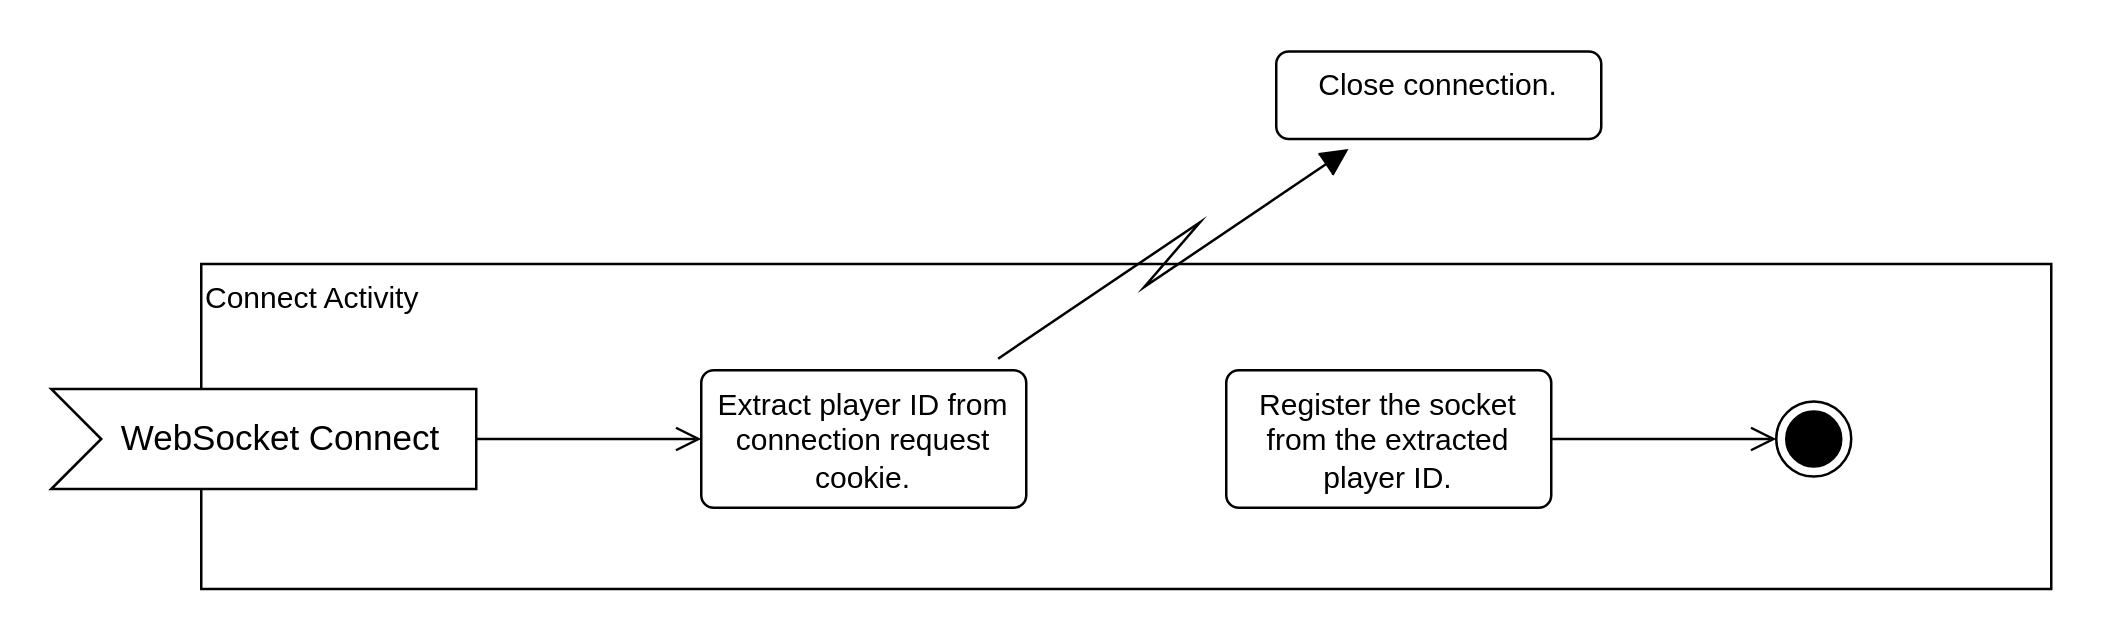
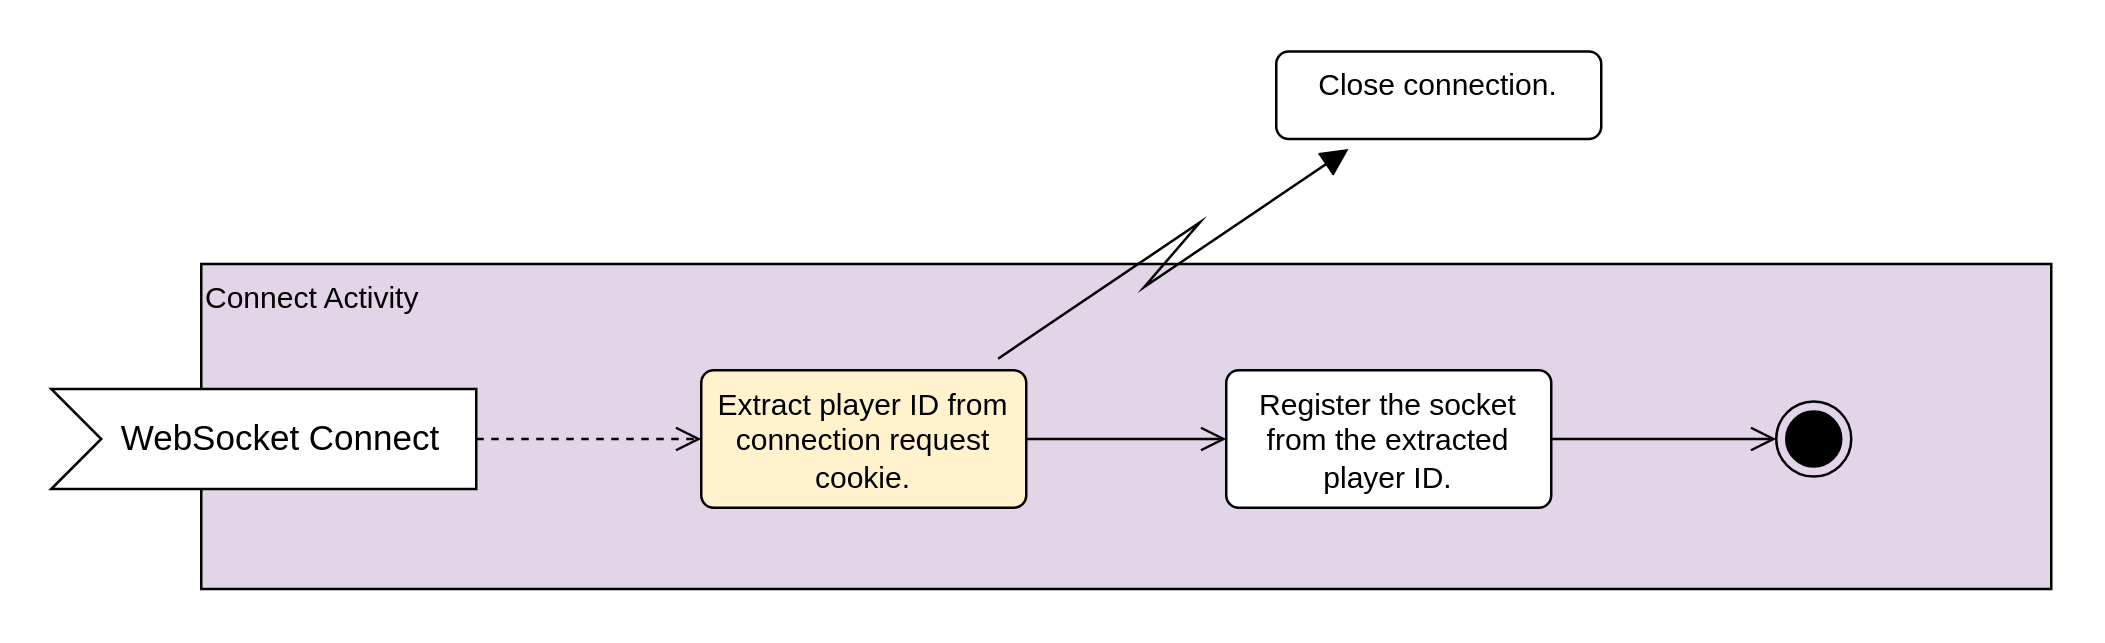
  <mxCell id="0" />
  <mxCell id="1" parent="0" />
- <mxCell id="2" value="Connect Activity" style="html=1;dashed=0;whiteSpace=wrap;align=left;verticalAlign=top;" vertex="1" parent="1"><mxGeometry x="80" y="105" width="740" height="130" as="geometry" /></mxCell>
+ <mxCell id="2" value="Connect Activity" style="html=1;dashed=0;whiteSpace=wrap;align=left;verticalAlign=top;fillColor=#e1d5e7;" vertex="1" parent="1"><mxGeometry x="80" y="105" width="740" height="130" as="geometry" /></mxCell>
  <mxCell id="3" value="WebSocket Connect" style="html=1;shape=mxgraph.infographic.ribbonSimple;notch1=20;notch2=0;align=center;verticalAlign=middle;fontSize=14;fontStyle=0;fillColor=#FFFFFF;flipH=0;spacingRight=0;spacingLeft=14;whiteSpace=wrap;" vertex="1" parent="1"><mxGeometry x="20" y="155" width="170" height="40" as="geometry" /></mxCell>
- <mxCell id="4" value="Extract player ID from connection request cookie." style="html=1;align=center;verticalAlign=top;rounded=1;absoluteArcSize=1;arcSize=10;dashed=0;whiteSpace=wrap;" vertex="1" parent="1"><mxGeometry x="280" y="147.5" width="130" height="55" as="geometry" /></mxCell>
- <mxCell id="5" value="" style="endArrow=open;startArrow=none;endFill=0;startFill=0;endSize=8;html=1;verticalAlign=bottom;labelBackgroundColor=none;strokeWidth=1;rounded=0;" edge="1" parent="1" source="3" target="4"><mxGeometry width="160" relative="1" as="geometry"><mxPoint x="200" y="140" as="sourcePoint" /><mxPoint x="570" y="195" as="targetPoint" /></mxGeometry></mxCell>
+ <mxCell id="4" value="Extract player ID from connection request cookie." style="html=1;align=center;verticalAlign=top;rounded=1;absoluteArcSize=1;arcSize=10;dashed=0;whiteSpace=wrap;fillColor=#fff2cc;" vertex="1" parent="1"><mxGeometry x="280" y="147.5" width="130" height="55" as="geometry" /></mxCell>
+ <mxCell id="5" value="" style="endArrow=open;startArrow=none;endFill=0;startFill=0;endSize=8;html=1;verticalAlign=bottom;labelBackgroundColor=none;strokeWidth=1;rounded=0;dashed=1;" edge="1" parent="1" source="3" target="4"><mxGeometry width="160" relative="1" as="geometry"><mxPoint x="200" y="140" as="sourcePoint" /><mxPoint x="570" y="195" as="targetPoint" /></mxGeometry></mxCell>
  <mxCell id="6" value="" style="shape=mxgraph.lean_mapping.electronic_info_flow_edge;html=1;rounded=0;" edge="1" parent="1" source="4" target="11"><mxGeometry width="160" relative="1" as="geometry"><mxPoint x="539" y="150" as="sourcePoint" /><mxPoint x="440" y="65" as="targetPoint" /></mxGeometry></mxCell>
  <mxCell id="7" value="Register the socket from the extracted player ID." style="html=1;align=center;verticalAlign=top;rounded=1;absoluteArcSize=1;arcSize=10;dashed=0;whiteSpace=wrap;" vertex="1" parent="1"><mxGeometry x="490" y="147.5" width="130" height="55" as="geometry" /></mxCell>
+ <mxCell id="8" value="" style="endArrow=open;startArrow=none;endFill=0;startFill=0;endSize=8;html=1;verticalAlign=bottom;labelBackgroundColor=none;strokeWidth=1;rounded=0;" edge="1" parent="1" source="4" target="7"><mxGeometry width="160" relative="1" as="geometry"><mxPoint x="200" y="185" as="sourcePoint" /><mxPoint x="290" y="185" as="targetPoint" /></mxGeometry></mxCell>
  <mxCell id="9" value="" style="ellipse;html=1;shape=endState;fillColor=strokeColor;" vertex="1" parent="1"><mxGeometry x="710" y="160" width="30" height="30" as="geometry" /></mxCell>
  <mxCell id="10" value="" style="endArrow=open;startArrow=none;endFill=0;startFill=0;endSize=8;html=1;verticalAlign=bottom;labelBackgroundColor=none;strokeWidth=1;rounded=0;" edge="1" parent="1" source="7" target="9"><mxGeometry width="160" relative="1" as="geometry"><mxPoint x="420" y="185" as="sourcePoint" /><mxPoint x="500" y="185" as="targetPoint" /></mxGeometry></mxCell>
  <mxCell id="11" value="Close connection." style="html=1;align=center;verticalAlign=top;rounded=1;absoluteArcSize=1;arcSize=10;dashed=0;whiteSpace=wrap;" vertex="1" parent="1"><mxGeometry x="510" y="20" width="130" height="35" as="geometry" /></mxCell>
